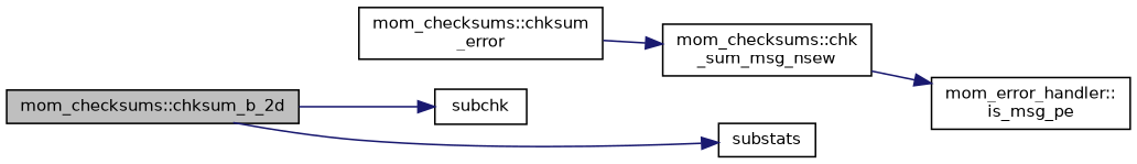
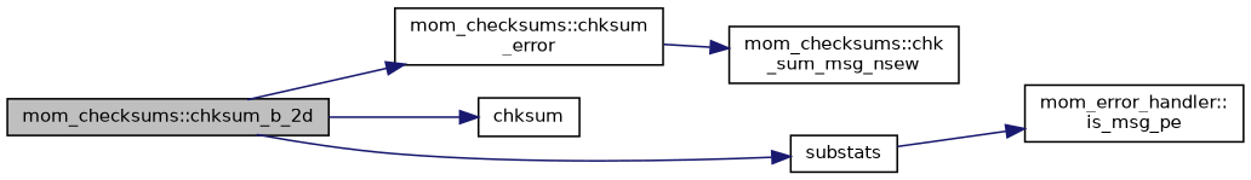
  digraph {
    rankdir=LR
    node [color=black fillcolor=white fontname=Helvetica fontsize=10 shape=record style=filled]
    edge [color=midnightblue fontname=Helvetica fontsize=10 labelfontname=Helvetica labelfontsize=10 style=solid]
    n1 [fillcolor=grey75 fontcolor=black height=0.2 label="mom_checksums::chksum_b_2d" width=0.4]
    n2 [height=0.2 label="mom_checksums::chksum\l_error" width=0.4]
-   n3 [height=0.2 label=subchk width=0.4]
+   n3 [height=0.2 label=chksum width=0.4]
    n4 [height=0.2 label=substats width=0.4]
    n5 [height=0.2 label="mom_checksums::chk\l_sum_msg_nsew" width=0.4]
    n6 [height=0.2 label="mom_error_handler::\lis_msg_pe" width=0.4]
+   n1 -> n2
    n1 -> n3
    n1 -> n4
    n2 -> n5
-   n5 -> n6
+   n4 -> n6
  }
